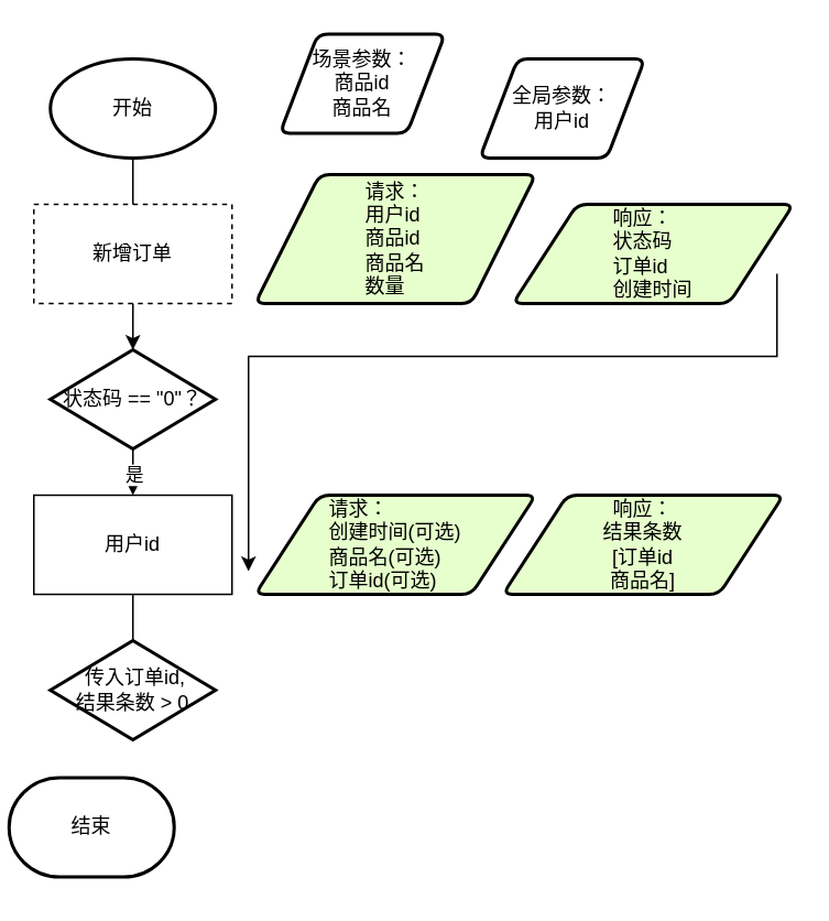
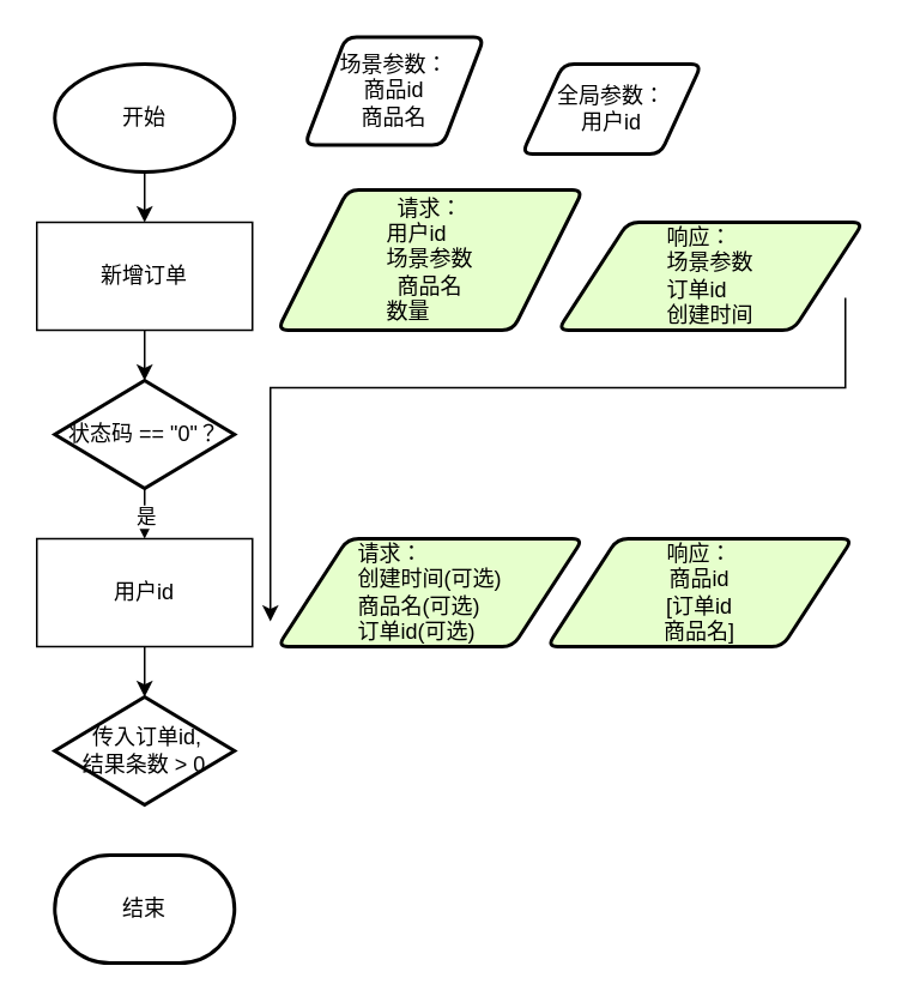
  <mxCell id="0" />
  <mxCell id="1" parent="0" />
- <mxCell id="2" value="新增订单" style="rounded=0;whiteSpace=wrap;html=1;dashed=1;" vertex="1" parent="1"><mxGeometry x="20" y="123" width="120" height="60" as="geometry" /></mxCell>
+ <mxCell id="2" value="新增订单" style="rounded=0;whiteSpace=wrap;html=1;" vertex="1" parent="1"><mxGeometry x="20" y="123" width="120" height="60" as="geometry" /></mxCell>
  <mxCell id="3" value="用户id" style="rounded=0;whiteSpace=wrap;html=1;" vertex="1" parent="1"><mxGeometry x="20" y="299" width="120" height="60" as="geometry" /></mxCell>
- <mxCell id="4" style="edgeStyle=orthogonalEdgeStyle;rounded=0;orthogonalLoop=1;jettySize=auto;html=1;exitX=0.5;exitY=1;exitDx=0;exitDy=0;exitPerimeter=0;entryX=0.5;entryY=0;entryDx=0;entryDy=0;endArrow=none;" edge="1" parent="1" source="5" target="2"><mxGeometry relative="1" as="geometry" /></mxCell>
+ <mxCell id="4" style="edgeStyle=orthogonalEdgeStyle;rounded=0;orthogonalLoop=1;jettySize=auto;html=1;exitX=0.5;exitY=1;exitDx=0;exitDy=0;exitPerimeter=0;entryX=0.5;entryY=0;entryDx=0;entryDy=0;" edge="1" parent="1" source="5" target="2"><mxGeometry relative="1" as="geometry" /></mxCell>
  <mxCell id="5" value="开始" style="strokeWidth=2;html=1;shape=mxgraph.flowchart.start_1;whiteSpace=wrap;" vertex="1" parent="1"><mxGeometry x="30" y="35" width="100" height="60" as="geometry" /></mxCell>
- <mxCell id="6" value="结束" style="strokeWidth=2;html=1;shape=mxgraph.flowchart.terminator;whiteSpace=wrap;" vertex="1" parent="1"><mxGeometry x="5" y="470" width="100" height="60" as="geometry" /></mxCell>
- <mxCell id="7" value="请求：&lt;br&gt;&lt;div style=&quot;text-align: left;&quot;&gt;用户id&lt;/div&gt;&lt;div style=&quot;text-align: left;&quot;&gt;&lt;span style=&quot;background-color: initial;&quot;&gt;商品id&lt;/span&gt;&lt;/div&gt;商品名&lt;br&gt;&lt;div style=&quot;text-align: left;&quot;&gt;&lt;span style=&quot;background-color: initial;&quot;&gt;数量&lt;/span&gt;&lt;/div&gt;" style="shape=parallelogram;html=1;strokeWidth=2;perimeter=parallelogramPerimeter;whiteSpace=wrap;rounded=1;arcSize=12;size=0.23;fillColor=#E6FFCC;" vertex="1" parent="1"><mxGeometry x="154" y="105" width="170" height="78" as="geometry" /></mxCell>
- <mxCell id="8" value="&lt;div style=&quot;&quot;&gt;&lt;span style=&quot;background-color: initial;&quot;&gt;响应：&lt;/span&gt;&lt;/div&gt;&lt;div style=&quot;&quot;&gt;结果条数&lt;/div&gt;&lt;div style=&quot;&quot;&gt;&lt;span style=&quot;background-color: initial;&quot;&gt;[订单id&lt;/span&gt;&lt;/div&gt;&lt;div style=&quot;&quot;&gt;&lt;span style=&quot;background-color: initial;&quot;&gt;商品名]&lt;/span&gt;&lt;/div&gt;" style="shape=parallelogram;html=1;strokeWidth=2;perimeter=parallelogramPerimeter;whiteSpace=wrap;rounded=1;arcSize=12;size=0.23;align=center;fillColor=#E6FFCC;" vertex="1" parent="1"><mxGeometry x="304" y="299" width="170" height="60" as="geometry" /></mxCell>
- <mxCell id="9" value="&lt;div style=&quot;text-align: justify;&quot;&gt;&lt;span style=&quot;background-color: initial;&quot;&gt;响应：&lt;/span&gt;&lt;/div&gt;&lt;div style=&quot;text-align: justify;&quot;&gt;状态码&lt;/div&gt;&lt;div style=&quot;text-align: justify;&quot;&gt;&lt;span style=&quot;background-color: initial;&quot;&gt;订单id&lt;/span&gt;&lt;/div&gt;&lt;div style=&quot;text-align: justify;&quot;&gt;创建时间&lt;/div&gt;" style="shape=parallelogram;html=1;strokeWidth=2;perimeter=parallelogramPerimeter;whiteSpace=wrap;rounded=1;arcSize=12;size=0.23;align=center;fillColor=#E6FFCC;" vertex="1" parent="1"><mxGeometry x="310" y="123" width="170" height="60" as="geometry" /></mxCell>
+ <mxCell id="6" value="结束" style="strokeWidth=2;html=1;shape=mxgraph.flowchart.terminator;whiteSpace=wrap;" vertex="1" parent="1"><mxGeometry x="30" y="475" width="100" height="60" as="geometry" /></mxCell>
+ <mxCell id="7" value="请求：&lt;br&gt;&lt;div style=&quot;text-align: left;&quot;&gt;用户id&lt;/div&gt;&lt;div style=&quot;text-align: left;&quot;&gt;&lt;span style=&quot;background-color: initial;&quot;&gt;场景参数&lt;/span&gt;&lt;/div&gt;商品名&lt;br&gt;&lt;div style=&quot;text-align: left;&quot;&gt;&lt;span style=&quot;background-color: initial;&quot;&gt;数量&lt;/span&gt;&lt;/div&gt;" style="shape=parallelogram;html=1;strokeWidth=2;perimeter=parallelogramPerimeter;whiteSpace=wrap;rounded=1;arcSize=12;size=0.23;fillColor=#E6FFCC;" vertex="1" parent="1"><mxGeometry x="154" y="105" width="170" height="78" as="geometry" /></mxCell>
+ <mxCell id="8" value="&lt;div style=&quot;&quot;&gt;&lt;span style=&quot;background-color: initial;&quot;&gt;响应：&lt;/span&gt;&lt;/div&gt;&lt;div style=&quot;&quot;&gt;商品id&lt;/div&gt;&lt;div style=&quot;&quot;&gt;&lt;span style=&quot;background-color: initial;&quot;&gt;[订单id&lt;/span&gt;&lt;/div&gt;&lt;div style=&quot;&quot;&gt;&lt;span style=&quot;background-color: initial;&quot;&gt;商品名]&lt;/span&gt;&lt;/div&gt;" style="shape=parallelogram;html=1;strokeWidth=2;perimeter=parallelogramPerimeter;whiteSpace=wrap;rounded=1;arcSize=12;size=0.23;align=center;fillColor=#E6FFCC;" vertex="1" parent="1"><mxGeometry x="304" y="299" width="170" height="60" as="geometry" /></mxCell>
+ <mxCell id="9" value="&lt;div style=&quot;text-align: justify;&quot;&gt;&lt;span style=&quot;background-color: initial;&quot;&gt;响应：&lt;/span&gt;&lt;/div&gt;&lt;div style=&quot;text-align: justify;&quot;&gt;场景参数&lt;/div&gt;&lt;div style=&quot;text-align: justify;&quot;&gt;&lt;span style=&quot;background-color: initial;&quot;&gt;订单id&lt;/span&gt;&lt;/div&gt;&lt;div style=&quot;text-align: justify;&quot;&gt;创建时间&lt;/div&gt;" style="shape=parallelogram;html=1;strokeWidth=2;perimeter=parallelogramPerimeter;whiteSpace=wrap;rounded=1;arcSize=12;size=0.23;align=center;fillColor=#E6FFCC;" vertex="1" parent="1"><mxGeometry x="310" y="123" width="170" height="60" as="geometry" /></mxCell>
  <mxCell id="10" value="&lt;div style=&quot;text-align: justify;&quot;&gt;&lt;span style=&quot;background-color: initial;&quot;&gt;请求：&lt;/span&gt;&lt;/div&gt;&lt;div style=&quot;text-align: justify;&quot;&gt;创建时间(可选)&lt;/div&gt;&lt;div style=&quot;text-align: justify;&quot;&gt;&lt;span style=&quot;background-color: initial;&quot;&gt;商品名(可选)&lt;/span&gt;&lt;/div&gt;&lt;div style=&quot;text-align: justify;&quot;&gt;&lt;span style=&quot;background-color: initial;&quot;&gt;订单id(可选)&lt;/span&gt;&lt;/div&gt;" style="shape=parallelogram;html=1;strokeWidth=2;perimeter=parallelogramPerimeter;whiteSpace=wrap;rounded=1;arcSize=12;size=0.23;align=center;fillColor=#E6FFCC;" vertex="1" parent="1"><mxGeometry x="154" y="299" width="170" height="60" as="geometry" /></mxCell>
  <mxCell id="11" value="" style="edgeStyle=orthogonalEdgeStyle;rounded=0;orthogonalLoop=1;jettySize=auto;html=1;" edge="1" parent="1" source="13" target="3"><mxGeometry relative="1" as="geometry" /></mxCell>
  <mxCell id="12" value="是" style="edgeLabel;html=1;align=center;verticalAlign=middle;resizable=0;points=[];" vertex="1" connectable="0" parent="11"><mxGeometry x="0.485" relative="1" as="geometry"><mxPoint as="offset" /></mxGeometry></mxCell>
  <mxCell id="13" value="状态码 == &quot;0&quot;？" style="strokeWidth=2;html=1;shape=mxgraph.flowchart.decision;whiteSpace=wrap;" vertex="1" parent="1"><mxGeometry x="30" y="211" width="100" height="60" as="geometry" /></mxCell>
  <mxCell id="14" value="&amp;nbsp;传入订单id,&lt;br&gt;结果条数 &amp;gt; 0" style="strokeWidth=2;html=1;shape=mxgraph.flowchart.decision;whiteSpace=wrap;" vertex="1" parent="1"><mxGeometry x="30" y="387" width="100" height="60" as="geometry" /></mxCell>
  <mxCell id="15" style="edgeStyle=orthogonalEdgeStyle;rounded=0;orthogonalLoop=1;jettySize=auto;html=1;exitX=0.5;exitY=1;exitDx=0;exitDy=0;entryX=0.5;entryY=0;entryDx=0;entryDy=0;entryPerimeter=0;" edge="1" parent="1" source="2" target="13"><mxGeometry relative="1" as="geometry" /></mxCell>
- <mxCell id="16" style="edgeStyle=orthogonalEdgeStyle;rounded=0;orthogonalLoop=1;jettySize=auto;html=1;exitX=0.5;exitY=1;exitDx=0;exitDy=0;entryX=0.5;entryY=0;entryDx=0;entryDy=0;entryPerimeter=0;endArrow=none;" edge="1" parent="1" source="3" target="14"><mxGeometry relative="1" as="geometry" /></mxCell>
+ <mxCell id="16" style="edgeStyle=orthogonalEdgeStyle;rounded=0;orthogonalLoop=1;jettySize=auto;html=1;exitX=0.5;exitY=1;exitDx=0;exitDy=0;entryX=0.5;entryY=0;entryDx=0;entryDy=0;entryPerimeter=0;" edge="1" parent="1" source="3" target="14"><mxGeometry relative="1" as="geometry" /></mxCell>
  <mxCell id="17" value="" style="endArrow=classic;html=1;rounded=0;" edge="1" parent="1"><mxGeometry width="50" height="50" relative="1" as="geometry"><mxPoint x="470" y="165" as="sourcePoint" /><mxPoint x="150" y="345" as="targetPoint" /><Array as="points"><mxPoint x="470" y="215" /><mxPoint x="150" y="215" /></Array></mxGeometry></mxCell>
  <mxCell id="18" value="场景参数：&lt;br&gt;商品id&lt;br&gt;商品名" style="shape=parallelogram;html=1;strokeWidth=2;perimeter=parallelogramPerimeter;whiteSpace=wrap;rounded=1;arcSize=12;size=0.23;" vertex="1" parent="1"><mxGeometry x="169" y="20" width="100" height="60" as="geometry" /></mxCell>
- <mxCell id="19" value="全局参数：&lt;br&gt;用户id" style="shape=parallelogram;html=1;strokeWidth=2;perimeter=parallelogramPerimeter;whiteSpace=wrap;rounded=1;arcSize=12;size=0.23;" vertex="1" parent="1"><mxGeometry x="290" y="35" width="100" height="60" as="geometry" /></mxCell>
+ <mxCell id="19" value="全局参数：&lt;br&gt;用户id" style="shape=parallelogram;html=1;strokeWidth=2;perimeter=parallelogramPerimeter;whiteSpace=wrap;rounded=1;arcSize=12;size=0.23;" vertex="1" parent="1"><mxGeometry x="290" y="35" width="100" height="50" as="geometry" /></mxCell>
